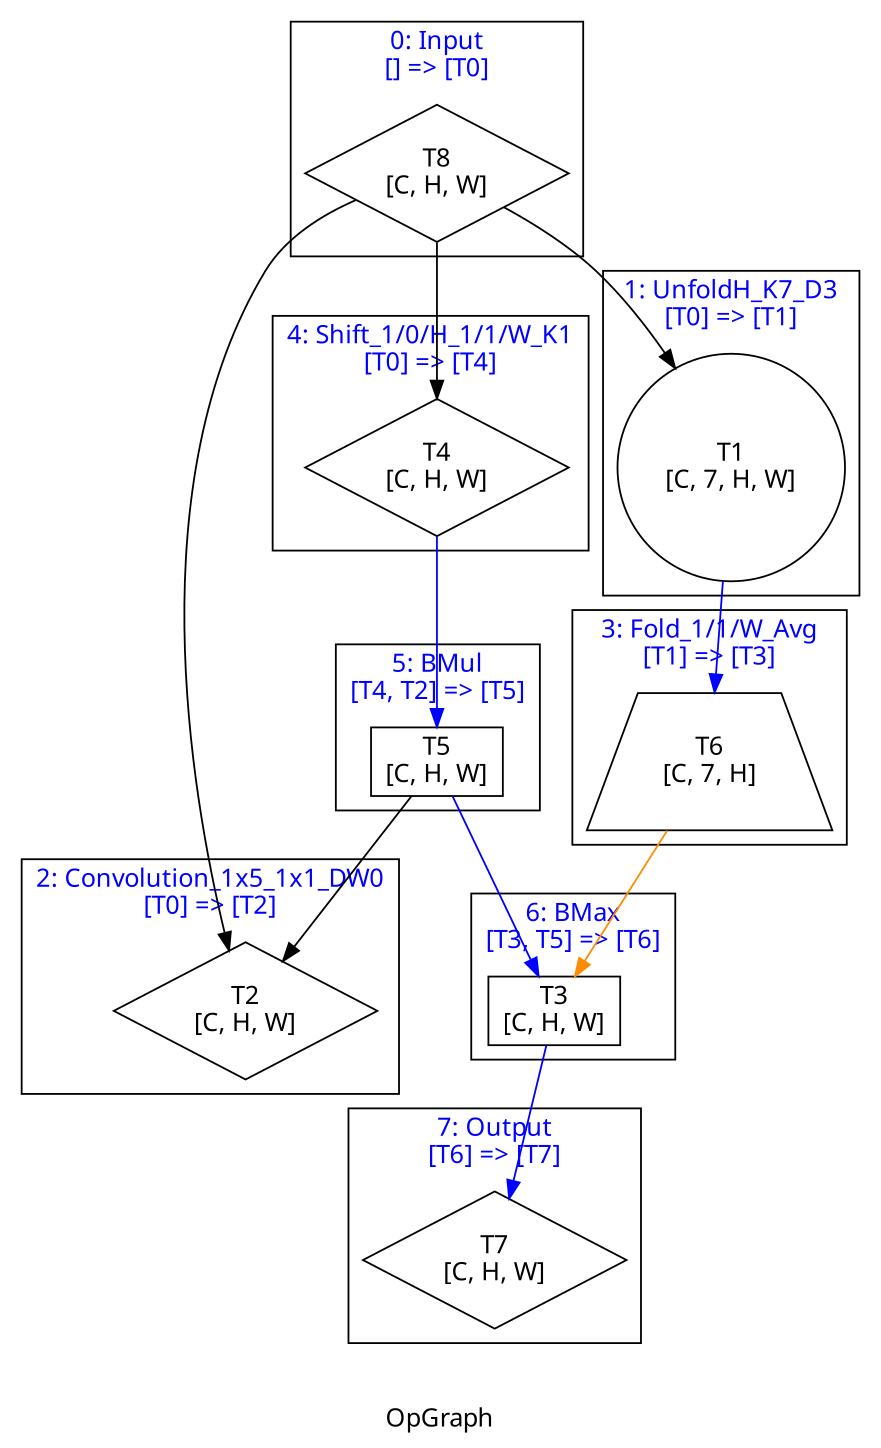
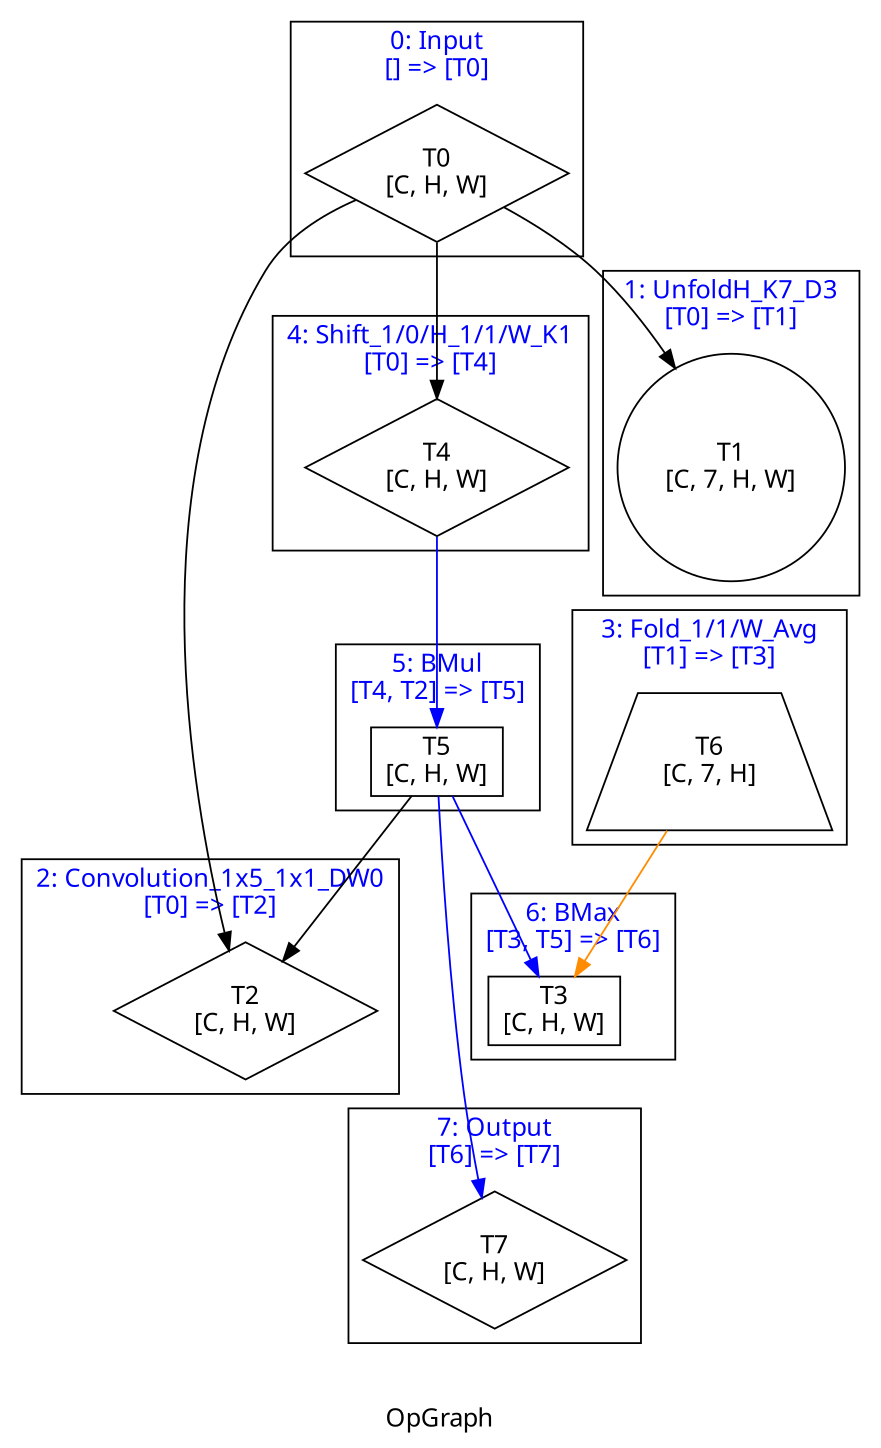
  digraph {
    fontname=Graphik
    label=OpGraph
    node [color=black fontname=Graphik shape=diamond]
    edge [color=black]
-   n1 [label="T8\n[C, H, W]"]
+   n1 [label="T0\n[C, H, W]"]
    n2 [label="T1\n[C, 7, H, W]" shape=circle]
    n3 [label="T2\n[C, H, W]"]
    n4 [label="T6\n[C, 7, H]" shape=trapezium]
    n5 [label="T4\n[C, H, W]"]
    n6 [label="T5\n[C, H, W]" shape=box]
    n7 [label="T3\n[C, H, W]" shape=box]
    n8 [label="T7\n[C, H, W]"]
    subgraph sub_1 {
      n1
      n2
      n3
      n4
      n5
      n6
      n7
      n8
    }
    subgraph cluster_2 {
      fontcolor=blue
      label="0: Input\n[] => [T0]"
      n1
    }
    subgraph cluster_3 {
      fontcolor=blue
      label="1: UnfoldH_K7_D3\n[T0] => [T1]"
      n2
    }
    subgraph cluster_4 {
      fontcolor=blue
      label="2: Convolution_1x5_1x1_DW0\n[T0] => [T2]"
      n3
    }
    subgraph cluster_5 {
      fontcolor=blue
      label="3: Fold_1/1/W_Avg\n[T1] => [T3]"
      n4
    }
    subgraph cluster_6 {
      fontcolor=blue
      label="4: Shift_1/0/H_1/1/W_K1\n[T0] => [T4]"
      n5
    }
    subgraph cluster_7 {
      fontcolor=blue
      label="5: BMul\n[T4, T2] => [T5]"
      n6
    }
    subgraph cluster_8 {
      fontcolor=blue
      label="6: BMax\n[T3, T5] => [T6]"
      n7
    }
    subgraph cluster_9 {
      fontcolor=blue
      label="7: Output\n[T6] => [T7]"
      n8
    }
    n1 -> n2
    n1 -> n3
    n1 -> n5
-   n2 -> n4 [color=blue]
    n4 -> n7 [color=darkorange]
    n5 -> n6 [color=blue]
    n6 -> n3
    n6 -> n7 [color=blue]
-   n7 -> n8 [color=blue]
+   n6 -> n8 [color=blue]
  }
